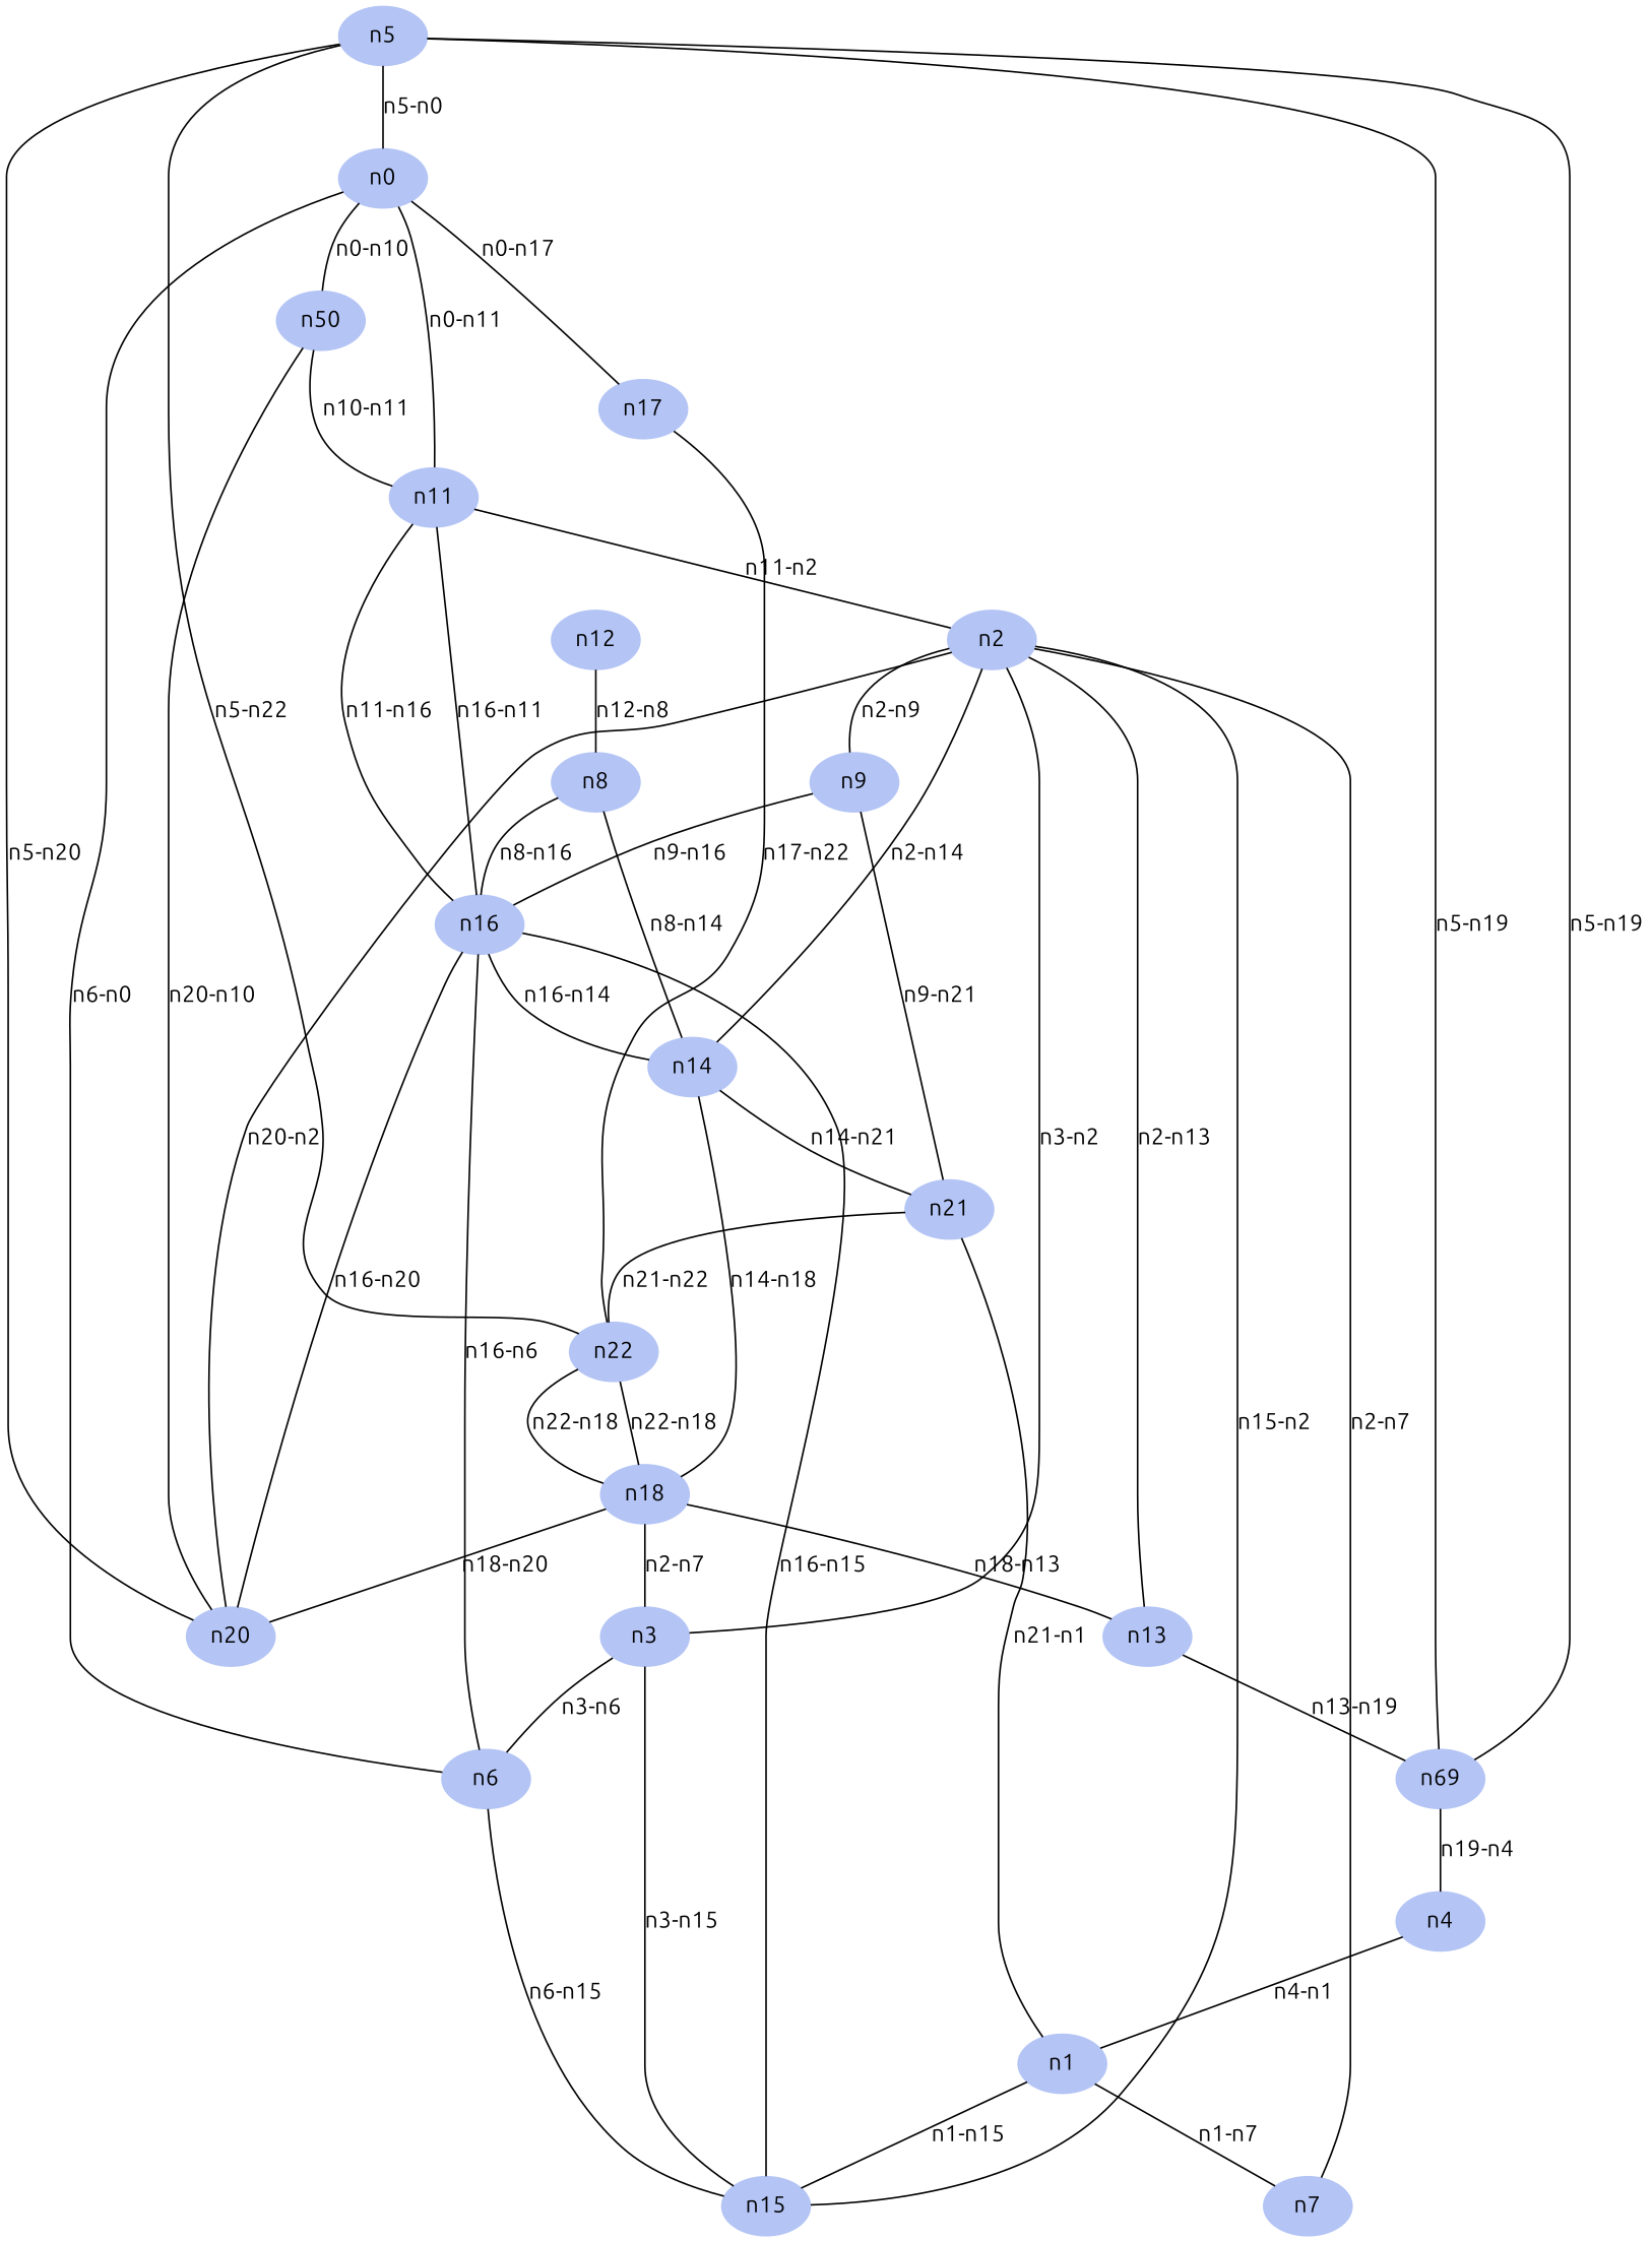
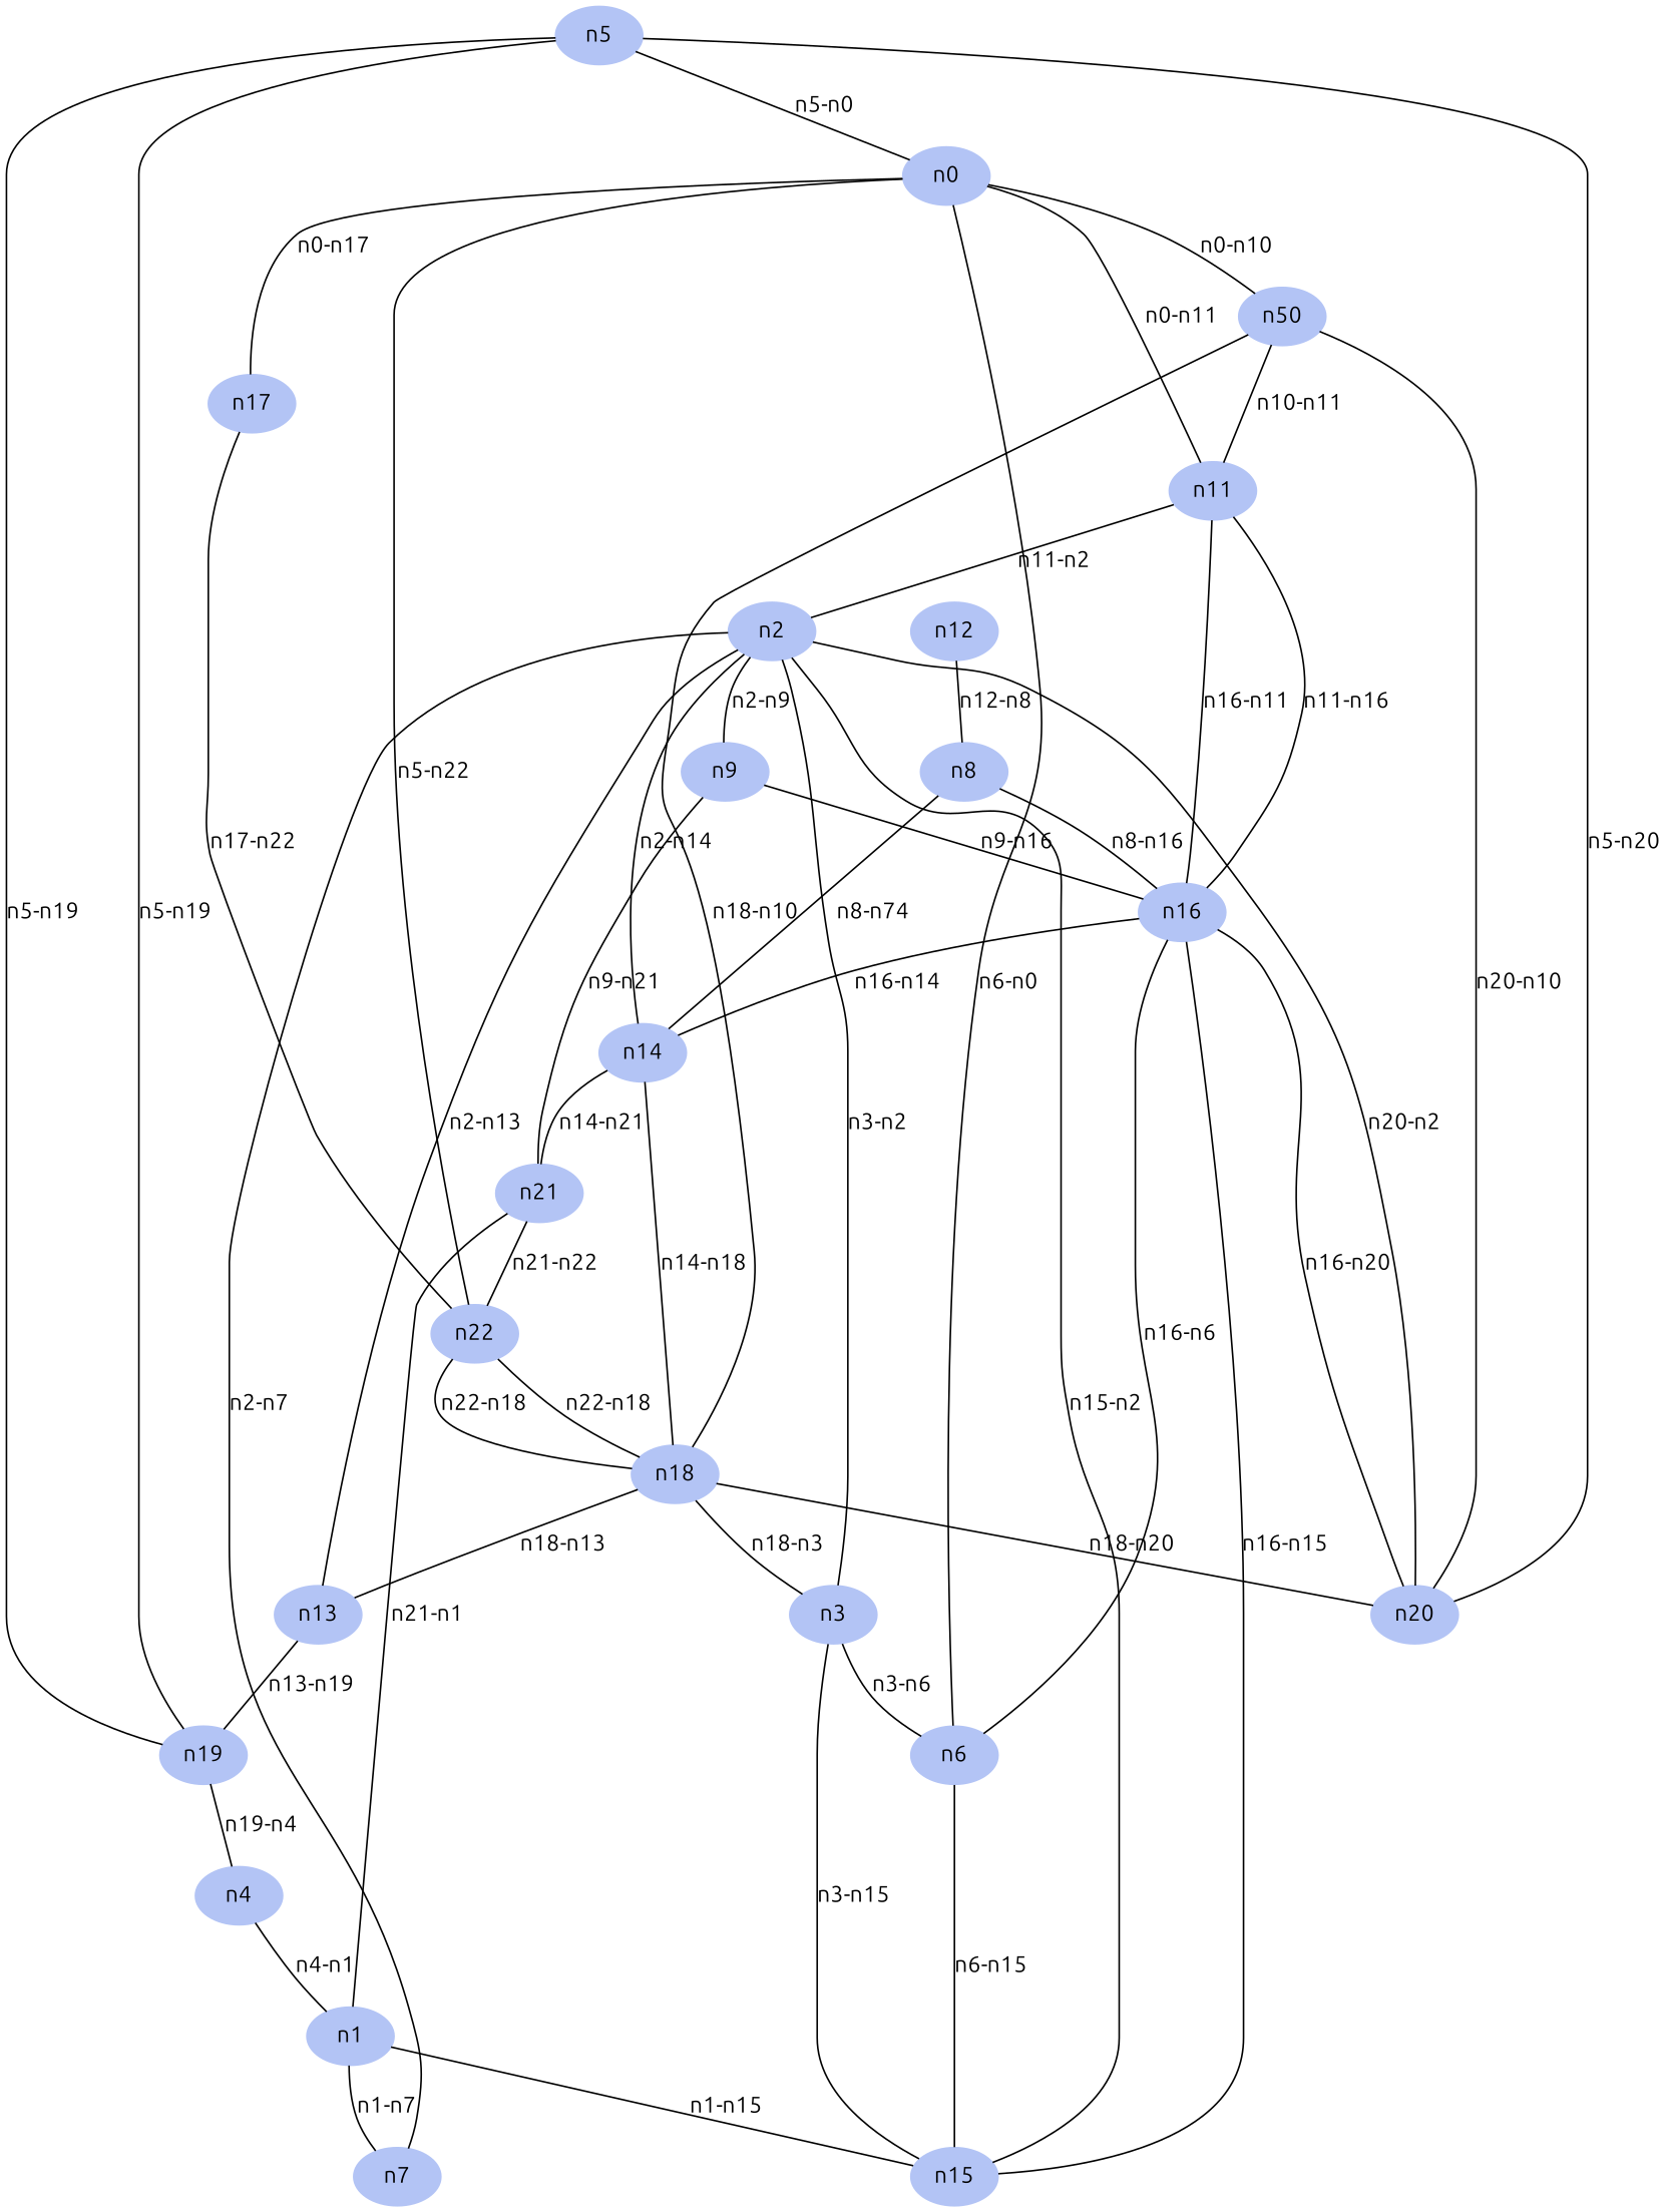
  graph {
    fontname=Ubuntu
    node [color="#B3C4F5" fontname=Ubuntu style=filled]
    edge [fontname=Ubuntu]
    n1 [label=n0]
    n2 [label=n50]
    n3 [label=n11]
    n4 [label=n17]
    n5 [label=n2]
    n6 [label=n16]
    n7 [label=n22]
    n8 [label=n1]
    n9 [label=n7]
    n10 [label=n15]
    n11 [label=n9]
    n12 [label=n13]
    n13 [label=n14]
    n14 [label=n6]
    n15 [label=n21]
-   n16 [label=n69]
+   n16 [label=n19]
    n17 [label=n18]
    n18 [label=n3]
    n19 [label=n4]
    n20 [label=n5]
    n21 [label=n20]
    n22 [label=n8]
    n23 [label=n12]
    n1 -- n2 [label="n0-n10"]
    n1 -- n3 [label="n0-n11"]
    n1 -- n4 [label="n0-n17"]
    n2 -- n3 [label="n10-n11"]
    n3 -- n5 [label="n11-n2"]
    n3 -- n6 [label="n11-n16"]
    n4 -- n7 [label="n17-n22"]
    n5 -- n9 [label="n2-n7"]
    n5 -- n11 [label="n2-n9"]
    n5 -- n12 [label="n2-n13"]
    n5 -- n13 [label="n2-n14"]
    n6 -- n3 [label="n16-n11"]
    n6 -- n10 [label="n16-n15"]
    n6 -- n13 [label="n16-n14"]
    n6 -- n14 [label="n16-n6"]
    n6 -- n21 [label="n16-n20"]
    n7 -- n17 [label="n22-n18"]
    n7 -- n17 [label="n22-n18"]
    n8 -- n9 [label="n1-n7"]
    n8 -- n10 [label="n1-n15"]
    n10 -- n5 [label="n15-n2"]
    n11 -- n6 [label="n9-n16"]
    n11 -- n15 [label="n9-n21"]
    n12 -- n16 [label="n13-n19"]
    n13 -- n15 [label="n14-n21"]
    n13 -- n17 [label="n14-n18"]
    n14 -- n1 [label="n6-n0"]
    n14 -- n10 [label="n6-n15"]
    n15 -- n7 [label="n21-n22"]
    n15 -- n8 [label="n21-n1"]
    n16 -- n19 [label="n19-n4"]
+   n17 -- n2 [label="n18-n10"]
    n17 -- n12 [label="n18-n13"]
-   n17 -- n18 [label="n2-n7"]
+   n17 -- n18 [label="n18-n3"]
    n17 -- n21 [label="n18-n20"]
    n18 -- n5 [label="n3-n2"]
    n18 -- n10 [label="n3-n15"]
    n18 -- n14 [label="n3-n6"]
    n19 -- n8 [label="n4-n1"]
    n20 -- n1 [label="n5-n0"]
-   n20 -- n7 [label="n5-n22"]
+   n1 -- n7 [label="n5-n22"]
    n20 -- n16 [label="n5-n19"]
    n20 -- n16 [label="n5-n19"]
    n20 -- n21 [label="n5-n20"]
    n21 -- n2 [label="n20-n10"]
    n21 -- n5 [label="n20-n2"]
    n22 -- n6 [label="n8-n16"]
-   n22 -- n13 [label="n8-n14"]
+   n22 -- n13 [label="n8-n74"]
    n23 -- n22 [label="n12-n8"]
  }
